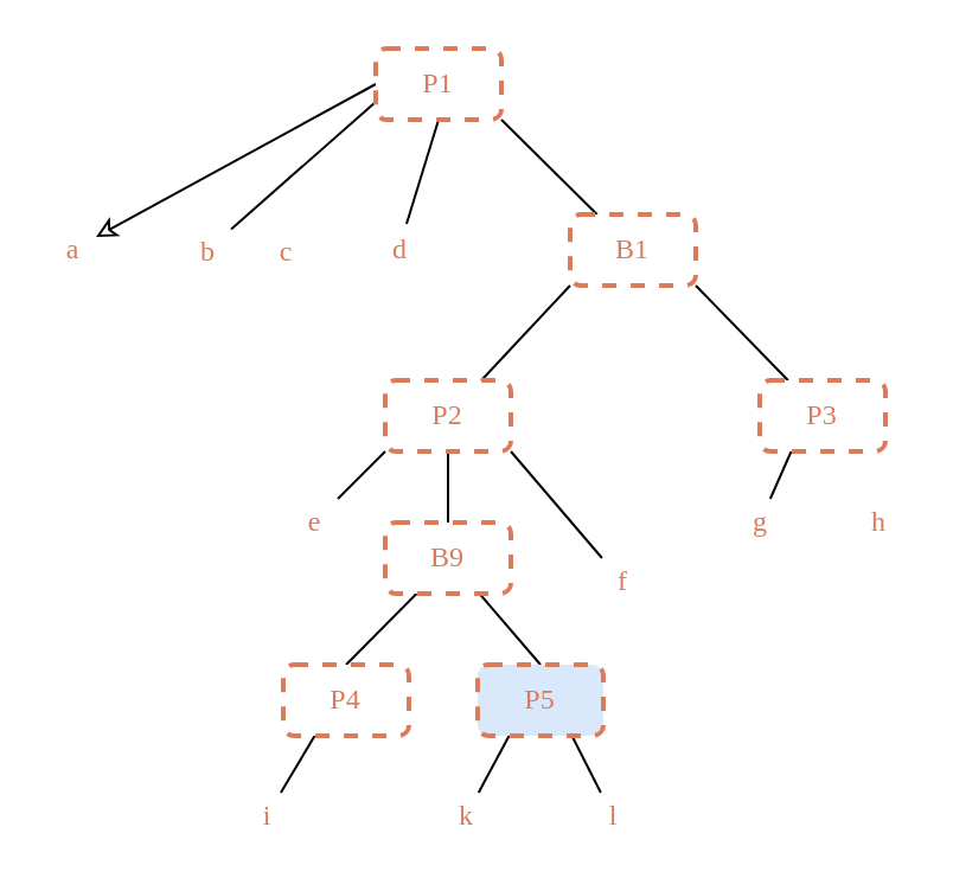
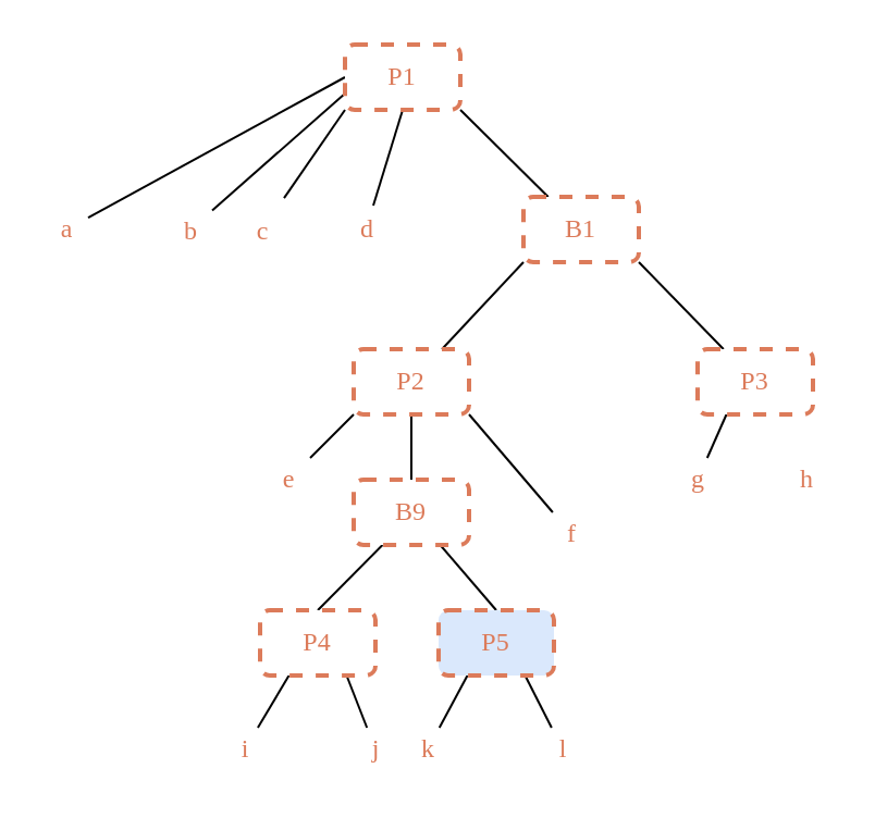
  <mxCell id="0" />
  <mxCell id="1" parent="0" />
- <mxCell id="2" style="orthogonalLoop=1;jettySize=auto;html=1;exitX=0;exitY=0.5;exitDx=0;exitDy=0;jumpStyle=none;endArrow=classic;endFill=0;rounded=0;" edge="1" parent="1" source="7" target="8"><mxGeometry relative="1" as="geometry" /></mxCell>
+ <mxCell id="2" style="orthogonalLoop=1;jettySize=auto;html=1;exitX=0;exitY=0.5;exitDx=0;exitDy=0;jumpStyle=none;endArrow=none;endFill=0;rounded=0;" edge="1" parent="1" source="7" target="8"><mxGeometry relative="1" as="geometry" /></mxCell>
  <mxCell id="3" style="orthogonalLoop=1;jettySize=auto;html=1;exitX=0;exitY=0.75;exitDx=0;exitDy=0;endArrow=none;endFill=0;rounded=0;" edge="1" parent="1" source="7" target="9"><mxGeometry relative="1" as="geometry" /></mxCell>
+ <mxCell id="4" style="orthogonalLoop=1;jettySize=auto;html=1;exitX=0;exitY=1;exitDx=0;exitDy=0;endArrow=none;endFill=0;rounded=0;" edge="1" parent="1" source="7" target="10"><mxGeometry relative="1" as="geometry" /></mxCell>
  <mxCell id="5" style="orthogonalLoop=1;jettySize=auto;html=1;exitX=0.5;exitY=1;exitDx=0;exitDy=0;entryX=0.65;entryY=-0.05;entryDx=0;entryDy=0;entryPerimeter=0;endArrow=none;endFill=0;rounded=0;" edge="1" parent="1" source="7" target="11"><mxGeometry relative="1" as="geometry" /></mxCell>
  <mxCell id="6" style="jumpStyle=none;orthogonalLoop=1;jettySize=auto;html=1;exitX=1;exitY=1;exitDx=0;exitDy=0;endArrow=none;endFill=0;rounded=0;" edge="1" parent="1" source="7" target="14"><mxGeometry relative="1" as="geometry" /></mxCell>
  <mxCell id="7" value="&lt;font data-font-src=&quot;https://github.com/spratt/Computer-Modern/blob/gh-pages/cmunbx-webfont.woff&quot; face=&quot;Computer Modern&quot; color=&quot;#DC7B5A&quot;&gt;P1&lt;/font&gt;" style="rounded=1;whiteSpace=wrap;html=1;strokeColor=#dc7b5a;dashed=1;strokeWidth=2;" vertex="1" parent="1"><mxGeometry x="158" y="20" width="53" height="30" as="geometry" /></mxCell>
  <mxCell id="8" value="&lt;font data-font-src=&quot;https://github.com/spratt/Computer-Modern/blob/gh-pages/cmunbx-webfont.woff&quot; face=&quot;Computer Modern&quot; color=&quot;#DC7B5A&quot;&gt;a&lt;/font&gt;" style="text;html=1;align=center;verticalAlign=middle;resizable=0;points=[];autosize=1;strokeColor=none;fillColor=none;" vertex="1" parent="1"><mxGeometry x="20" y="95" width="20" height="20" as="geometry" /></mxCell>
  <mxCell id="9" value="&lt;p style=&quot;line-height: 1;&quot;&gt;&lt;font data-font-src=&quot;https://github.com/spratt/Computer-Modern/blob/gh-pages/cmunbx-webfont.woff&quot; face=&quot;Computer Modern&quot; color=&quot;#DC7B5A&quot;&gt;b&lt;/font&gt;&lt;/p&gt;" style="text;html=1;align=center;verticalAlign=middle;resizable=0;points=[];autosize=1;strokeColor=none;fillColor=none;" vertex="1" parent="1"><mxGeometry x="77" y="85" width="20" height="40" as="geometry" /></mxCell>
  <mxCell id="10" value="&lt;p style=&quot;line-height: 1;&quot;&gt;&lt;font data-font-src=&quot;https://github.com/spratt/Computer-Modern/blob/gh-pages/cmunbx-webfont.woff&quot; face=&quot;Computer Modern&quot; color=&quot;#DC7B5A&quot;&gt;c&lt;/font&gt;&lt;/p&gt;" style="text;html=1;align=center;verticalAlign=middle;resizable=0;points=[];autosize=1;strokeColor=none;fillColor=none;" vertex="1" parent="1"><mxGeometry x="110" y="85" width="20" height="40" as="geometry" /></mxCell>
  <mxCell id="11" value="&lt;font data-font-src=&quot;https://github.com/spratt/Computer-Modern/blob/gh-pages/cmunbx-webfont.woff&quot; face=&quot;Computer Modern&quot; color=&quot;#DC7B5A&quot;&gt;d&lt;/font&gt;" style="text;html=1;align=center;verticalAlign=middle;resizable=0;points=[];autosize=1;strokeColor=none;fillColor=none;" vertex="1" parent="1"><mxGeometry x="158" y="95" width="20" height="20" as="geometry" /></mxCell>
  <mxCell id="12" style="jumpStyle=none;orthogonalLoop=1;jettySize=auto;html=1;exitX=0;exitY=1;exitDx=0;exitDy=0;shadow=0;sketch=0;endArrow=none;endFill=0;rounded=0;" edge="1" parent="1" source="14" target="18"><mxGeometry relative="1" as="geometry" /></mxCell>
  <mxCell id="13" style="jumpStyle=none;orthogonalLoop=1;jettySize=auto;html=1;exitX=1;exitY=1;exitDx=0;exitDy=0;endArrow=none;endFill=0;rounded=0;" edge="1" parent="1" source="14" target="20"><mxGeometry relative="1" as="geometry" /></mxCell>
  <mxCell id="14" value="&lt;font data-font-src=&quot;https://github.com/spratt/Computer-Modern/blob/gh-pages/cmunbx-webfont.woff&quot; face=&quot;Computer Modern&quot; color=&quot;#DC7B5A&quot;&gt;B1&lt;/font&gt;" style="rounded=1;whiteSpace=wrap;html=1;strokeColor=#DC7B5A;dashed=1;strokeWidth=2;" vertex="1" parent="1"><mxGeometry x="240" y="90" width="53" height="30" as="geometry" /></mxCell>
  <mxCell id="15" style="sketch=0;jumpStyle=none;orthogonalLoop=1;jettySize=auto;html=1;exitX=0;exitY=1;exitDx=0;exitDy=0;shadow=0;endArrow=none;endFill=0;rounded=0;" edge="1" parent="1" source="18" target="26"><mxGeometry relative="1" as="geometry" /></mxCell>
  <mxCell id="16" style="sketch=0;jumpStyle=none;orthogonalLoop=1;jettySize=auto;html=1;exitX=1;exitY=1;exitDx=0;exitDy=0;shadow=0;endArrow=none;endFill=0;rounded=0;" edge="1" parent="1" source="18" target="27"><mxGeometry relative="1" as="geometry" /></mxCell>
  <mxCell id="17" style="edgeStyle=orthogonalEdgeStyle;curved=1;sketch=0;jumpStyle=none;orthogonalLoop=1;jettySize=auto;html=1;exitX=0.5;exitY=1;exitDx=0;exitDy=0;entryX=0.5;entryY=0;entryDx=0;entryDy=0;shadow=0;endArrow=none;endFill=0;" edge="1" parent="1" source="18" target="25"><mxGeometry relative="1" as="geometry" /></mxCell>
  <mxCell id="18" value="&lt;font data-font-src=&quot;https://github.com/spratt/Computer-Modern/blob/gh-pages/cmunbx-webfont.woff&quot; face=&quot;Computer Modern&quot; color=&quot;#DC7B5A&quot;&gt;P2&lt;/font&gt;" style="rounded=1;whiteSpace=wrap;html=1;strokeWidth=2;dashed=1;strokeColor=#DC7B5A;" vertex="1" parent="1"><mxGeometry x="162" y="160" width="53" height="30" as="geometry" /></mxCell>
  <mxCell id="19" style="edgeStyle=none;rounded=0;sketch=0;jumpStyle=none;orthogonalLoop=1;jettySize=auto;html=1;exitX=0.25;exitY=1;exitDx=0;exitDy=0;shadow=0;endArrow=none;endFill=0;" edge="1" parent="1" source="20" target="21"><mxGeometry relative="1" as="geometry" /></mxCell>
  <mxCell id="20" value="&lt;font data-font-src=&quot;https://github.com/spratt/Computer-Modern/blob/gh-pages/cmunbx-webfont.woff&quot; face=&quot;Computer Modern&quot; color=&quot;#DC7B5A&quot;&gt;P3&lt;/font&gt;" style="rounded=1;whiteSpace=wrap;html=1;dashed=1;strokeColor=#DC7B5A;strokeWidth=2;" vertex="1" parent="1"><mxGeometry x="320" y="160" width="53" height="30" as="geometry" /></mxCell>
  <mxCell id="21" value="&lt;font data-font-src=&quot;https://github.com/spratt/Computer-Modern/blob/gh-pages/cmunbx-webfont.woff&quot; face=&quot;Computer Modern&quot; color=&quot;#DC7B5A&quot;&gt;g&lt;/font&gt;" style="text;html=1;align=center;verticalAlign=middle;resizable=0;points=[];autosize=1;strokeColor=none;fillColor=none;" vertex="1" parent="1"><mxGeometry x="310" y="210" width="20" height="20" as="geometry" /></mxCell>
  <mxCell id="22" value="&lt;font data-font-src=&quot;https://github.com/spratt/Computer-Modern/blob/gh-pages/cmunbx-webfont.woff&quot; face=&quot;Computer Modern&quot; color=&quot;#DC7B5A&quot;&gt;h&lt;/font&gt;" style="text;html=1;align=center;verticalAlign=middle;resizable=0;points=[];autosize=1;strokeColor=none;fillColor=none;" vertex="1" parent="1"><mxGeometry x="360" y="210" width="20" height="20" as="geometry" /></mxCell>
  <mxCell id="23" style="edgeStyle=none;rounded=0;sketch=0;jumpStyle=none;orthogonalLoop=1;jettySize=auto;html=1;exitX=0.25;exitY=1;exitDx=0;exitDy=0;entryX=0.5;entryY=0;entryDx=0;entryDy=0;shadow=0;endArrow=none;endFill=0;" edge="1" parent="1" source="25" target="30"><mxGeometry relative="1" as="geometry" /></mxCell>
  <mxCell id="24" style="edgeStyle=none;rounded=0;sketch=0;jumpStyle=none;orthogonalLoop=1;jettySize=auto;html=1;exitX=0.75;exitY=1;exitDx=0;exitDy=0;entryX=0.5;entryY=0;entryDx=0;entryDy=0;shadow=0;endArrow=none;endFill=0;" edge="1" parent="1" source="25" target="33"><mxGeometry relative="1" as="geometry" /></mxCell>
  <mxCell id="25" value="&lt;font data-font-src=&quot;https://github.com/spratt/Computer-Modern/blob/gh-pages/cmunbx-webfont.woff&quot; face=&quot;Computer Modern&quot; color=&quot;#DC7B5A&quot;&gt;B9&lt;/font&gt;" style="rounded=1;whiteSpace=wrap;html=1;strokeColor=#DC7B5A;strokeWidth=2;dashed=1;" vertex="1" parent="1"><mxGeometry x="162" y="220" width="53" height="30" as="geometry" /></mxCell>
  <mxCell id="26" value="&lt;font data-font-src=&quot;https://github.com/spratt/Computer-Modern/blob/gh-pages/cmunbx-webfont.woff&quot; face=&quot;Computer Modern&quot; color=&quot;#DC7B5A&quot;&gt;e&lt;/font&gt;" style="text;html=1;align=center;verticalAlign=middle;resizable=0;points=[];autosize=1;strokeColor=none;fillColor=none;" vertex="1" parent="1"><mxGeometry x="122" y="210" width="20" height="20" as="geometry" /></mxCell>
  <mxCell id="27" value="&lt;font data-font-src=&quot;https://github.com/spratt/Computer-Modern/blob/gh-pages/cmunbx-webfont.woff&quot; face=&quot;Computer Modern&quot; color=&quot;#DC7B5A&quot;&gt;f&lt;/font&gt;" style="text;html=1;align=center;verticalAlign=middle;resizable=0;points=[];autosize=1;strokeColor=none;fillColor=none;" vertex="1" parent="1"><mxGeometry x="252" y="235" width="20" height="20" as="geometry" /></mxCell>
+ <mxCell id="28" style="edgeStyle=none;rounded=0;sketch=0;jumpStyle=none;orthogonalLoop=1;jettySize=auto;html=1;exitX=0.75;exitY=1;exitDx=0;exitDy=0;shadow=0;endArrow=none;endFill=0;" edge="1" parent="1" source="30" target="35"><mxGeometry relative="1" as="geometry" /></mxCell>
  <mxCell id="29" style="edgeStyle=none;rounded=0;sketch=0;jumpStyle=none;orthogonalLoop=1;jettySize=auto;html=1;exitX=0.25;exitY=1;exitDx=0;exitDy=0;shadow=0;endArrow=none;endFill=0;" edge="1" parent="1" source="30" target="34"><mxGeometry relative="1" as="geometry" /></mxCell>
  <mxCell id="30" value="&lt;font data-font-src=&quot;https://github.com/spratt/Computer-Modern/blob/gh-pages/cmunbx-webfont.woff&quot; face=&quot;Computer Modern&quot; color=&quot;#DC7B5A&quot;&gt;P4&lt;/font&gt;" style="rounded=1;whiteSpace=wrap;html=1;strokeColor=#DC7B5A;dashed=1;strokeWidth=2;" vertex="1" parent="1"><mxGeometry x="119" y="280" width="53" height="30" as="geometry" /></mxCell>
  <mxCell id="31" style="edgeStyle=none;rounded=0;sketch=0;jumpStyle=none;orthogonalLoop=1;jettySize=auto;html=1;exitX=0.25;exitY=1;exitDx=0;exitDy=0;shadow=0;endArrow=none;endFill=0;" edge="1" parent="1" source="33" target="36"><mxGeometry relative="1" as="geometry" /></mxCell>
  <mxCell id="32" style="edgeStyle=none;rounded=0;sketch=0;jumpStyle=none;orthogonalLoop=1;jettySize=auto;html=1;exitX=0.75;exitY=1;exitDx=0;exitDy=0;shadow=0;endArrow=none;endFill=0;" edge="1" parent="1" source="33" target="37"><mxGeometry relative="1" as="geometry" /></mxCell>
  <mxCell id="33" value="&lt;font data-font-src=&quot;https://github.com/spratt/Computer-Modern/blob/gh-pages/cmunbx-webfont.woff&quot; face=&quot;Computer Modern&quot; color=&quot;#DC7B5A&quot;&gt;P5&lt;/font&gt;" style="rounded=1;whiteSpace=wrap;html=1;strokeColor=#DC7B5A;strokeWidth=2;dashed=1;fillColor=#dae8fc;" vertex="1" parent="1"><mxGeometry x="201" y="280" width="53" height="30" as="geometry" /></mxCell>
  <mxCell id="34" value="&lt;font data-font-src=&quot;https://github.com/spratt/Computer-Modern/blob/gh-pages/cmunbx-webfont.woff&quot; face=&quot;Computer Modern&quot; color=&quot;#DC7B5A&quot;&gt;i&lt;/font&gt;" style="text;html=1;align=center;verticalAlign=middle;resizable=0;points=[];autosize=1;strokeColor=none;fillColor=none;" vertex="1" parent="1"><mxGeometry x="102" y="334" width="20" height="20" as="geometry" /></mxCell>
+ <mxCell id="35" value="&lt;font data-font-src=&quot;https://github.com/spratt/Computer-Modern/blob/gh-pages/cmunbx-webfont.woff&quot; face=&quot;Computer Modern&quot; color=&quot;#DC7B5A&quot;&gt;j&lt;/font&gt;" style="text;html=1;align=center;verticalAlign=middle;resizable=0;points=[];autosize=1;strokeColor=none;fillColor=none;" vertex="1" parent="1"><mxGeometry x="162" y="334" width="20" height="20" as="geometry" /></mxCell>
  <mxCell id="36" value="&lt;font data-font-src=&quot;https://github.com/spratt/Computer-Modern/blob/gh-pages/cmunbx-webfont.woff&quot; face=&quot;Computer Modern&quot; color=&quot;#DC7B5A&quot;&gt;k&lt;/font&gt;" style="text;html=1;align=center;verticalAlign=middle;resizable=0;points=[];autosize=1;strokeColor=none;fillColor=none;" vertex="1" parent="1"><mxGeometry x="186" y="334" width="20" height="20" as="geometry" /></mxCell>
  <mxCell id="37" value="&lt;font data-font-src=&quot;https://github.com/spratt/Computer-Modern/blob/gh-pages/cmunbx-webfont.woff&quot; face=&quot;Computer Modern&quot; color=&quot;#DC7B5A&quot;&gt;l&lt;/font&gt;" style="text;html=1;align=center;verticalAlign=middle;resizable=0;points=[];autosize=1;strokeColor=none;fillColor=none;" vertex="1" parent="1"><mxGeometry x="248" y="334" width="20" height="20" as="geometry" /></mxCell>
